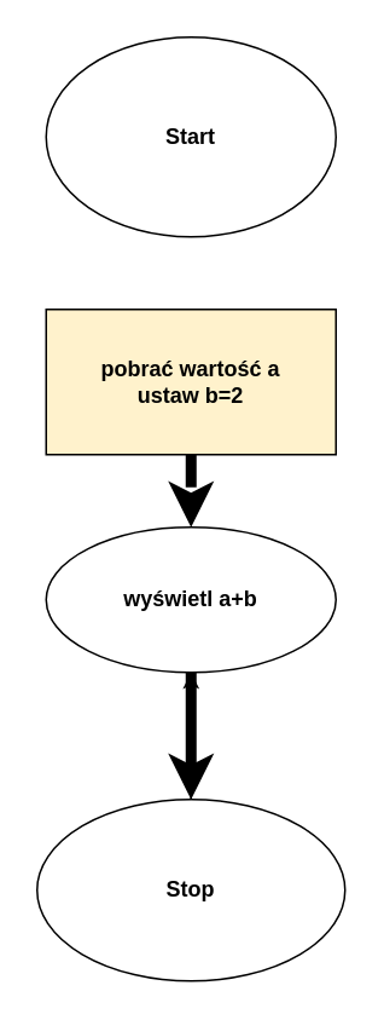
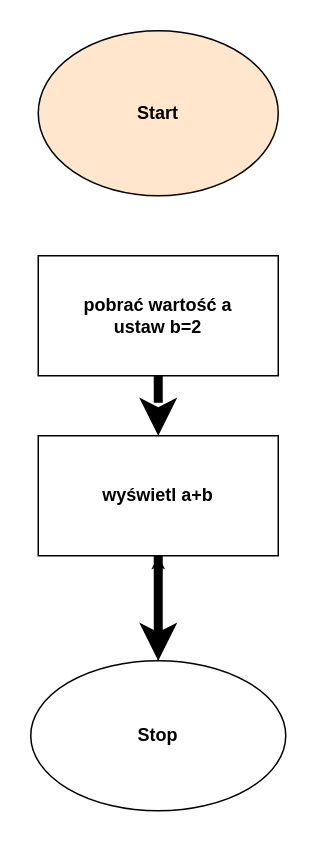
  <mxCell id="0" />
  <mxCell id="1" parent="0" />
- <mxCell id="2" value="Start" style="ellipse;whiteSpace=wrap;html=1;fontStyle=1;" vertex="1" parent="1"><mxGeometry x="25" y="20" width="160" height="110" as="geometry" /></mxCell>
+ <mxCell id="2" value="Start" style="ellipse;whiteSpace=wrap;html=1;fontStyle=1;fillColor=#ffe6cc;" vertex="1" parent="1"><mxGeometry x="25" y="20" width="160" height="110" as="geometry" /></mxCell>
  <mxCell id="3" style="edgeStyle=orthogonalEdgeStyle;rounded=0;orthogonalLoop=1;jettySize=auto;html=1;entryX=0.5;entryY=0;entryDx=0;entryDy=0;fontStyle=1;strokeWidth=6;dashed=1;" edge="1" parent="1" source="4" target="6"><mxGeometry relative="1" as="geometry"><mxPoint x="125" y="300" as="targetPoint" /></mxGeometry></mxCell>
- <mxCell id="4" value="&lt;div&gt;pobrać wartość a&lt;/div&gt;&lt;div&gt;ustaw b=2&lt;br&gt;&lt;/div&gt;" style="rounded=0;whiteSpace=wrap;html=1;fontStyle=1;fillColor=#fff2cc;" vertex="1" parent="1"><mxGeometry x="25" y="170" width="160" height="80" as="geometry" /></mxCell>
+ <mxCell id="4" value="&lt;div&gt;pobrać wartość a&lt;/div&gt;&lt;div&gt;ustaw b=2&lt;br&gt;&lt;/div&gt;" style="rounded=0;whiteSpace=wrap;html=1;fontStyle=1;" vertex="1" parent="1"><mxGeometry x="25" y="170" width="160" height="80" as="geometry" /></mxCell>
  <mxCell id="5" style="edgeStyle=orthogonalEdgeStyle;rounded=0;orthogonalLoop=1;jettySize=auto;html=1;fontStyle=1;entryX=0.5;entryY=0;entryDx=0;entryDy=0;strokeWidth=6;" edge="1" parent="1" source="6" target="8"><mxGeometry relative="1" as="geometry"><mxPoint x="125" y="420" as="targetPoint" /></mxGeometry></mxCell>
- <mxCell id="6" value="wyświetl a+b" style="ellipse;whiteSpace=wrap;html=1;fontStyle=1;" vertex="1" parent="1"><mxGeometry x="25" y="290" width="160" height="80" as="geometry" /></mxCell>
+ <mxCell id="6" value="wyświetl a+b" style="rounded=0;whiteSpace=wrap;html=1;fontStyle=1;" vertex="1" parent="1"><mxGeometry x="25" y="290" width="160" height="80" as="geometry" /></mxCell>
  <mxCell id="7" value="" style="edgeStyle=orthogonalEdgeStyle;rounded=0;orthogonalLoop=1;jettySize=auto;html=1;exitX=0.5;exitY=0;exitDx=0;exitDy=0;" edge="1" parent="1" source="8" target="6"><mxGeometry relative="1" as="geometry" /></mxCell>
  <mxCell id="8" value="Stop" style="ellipse;whiteSpace=wrap;html=1;fontStyle=1;" vertex="1" parent="1"><mxGeometry x="20" y="440" width="170" height="100" as="geometry" /></mxCell>
